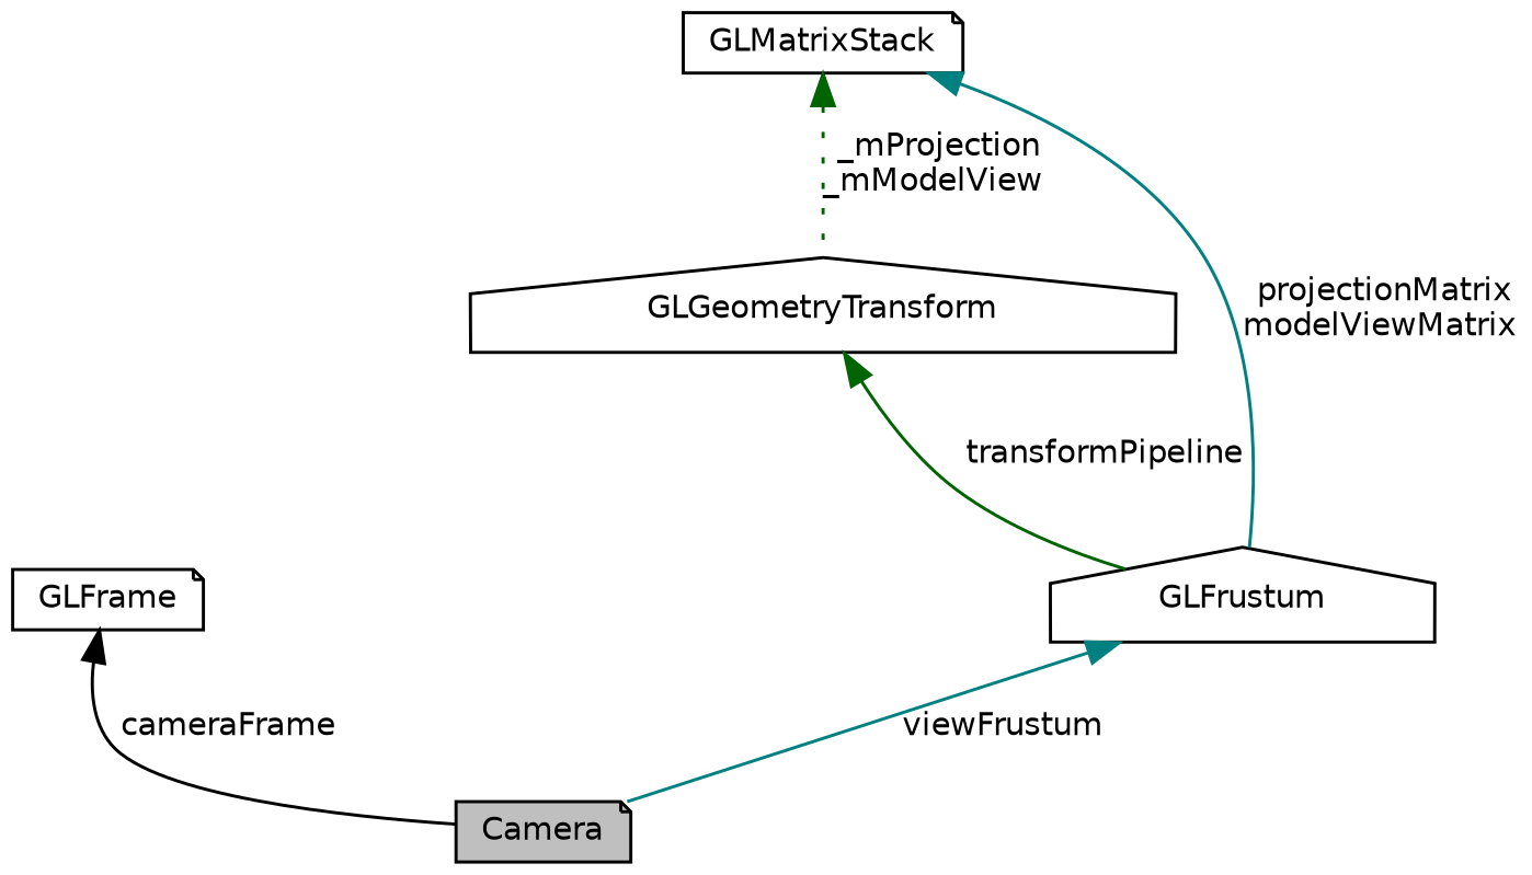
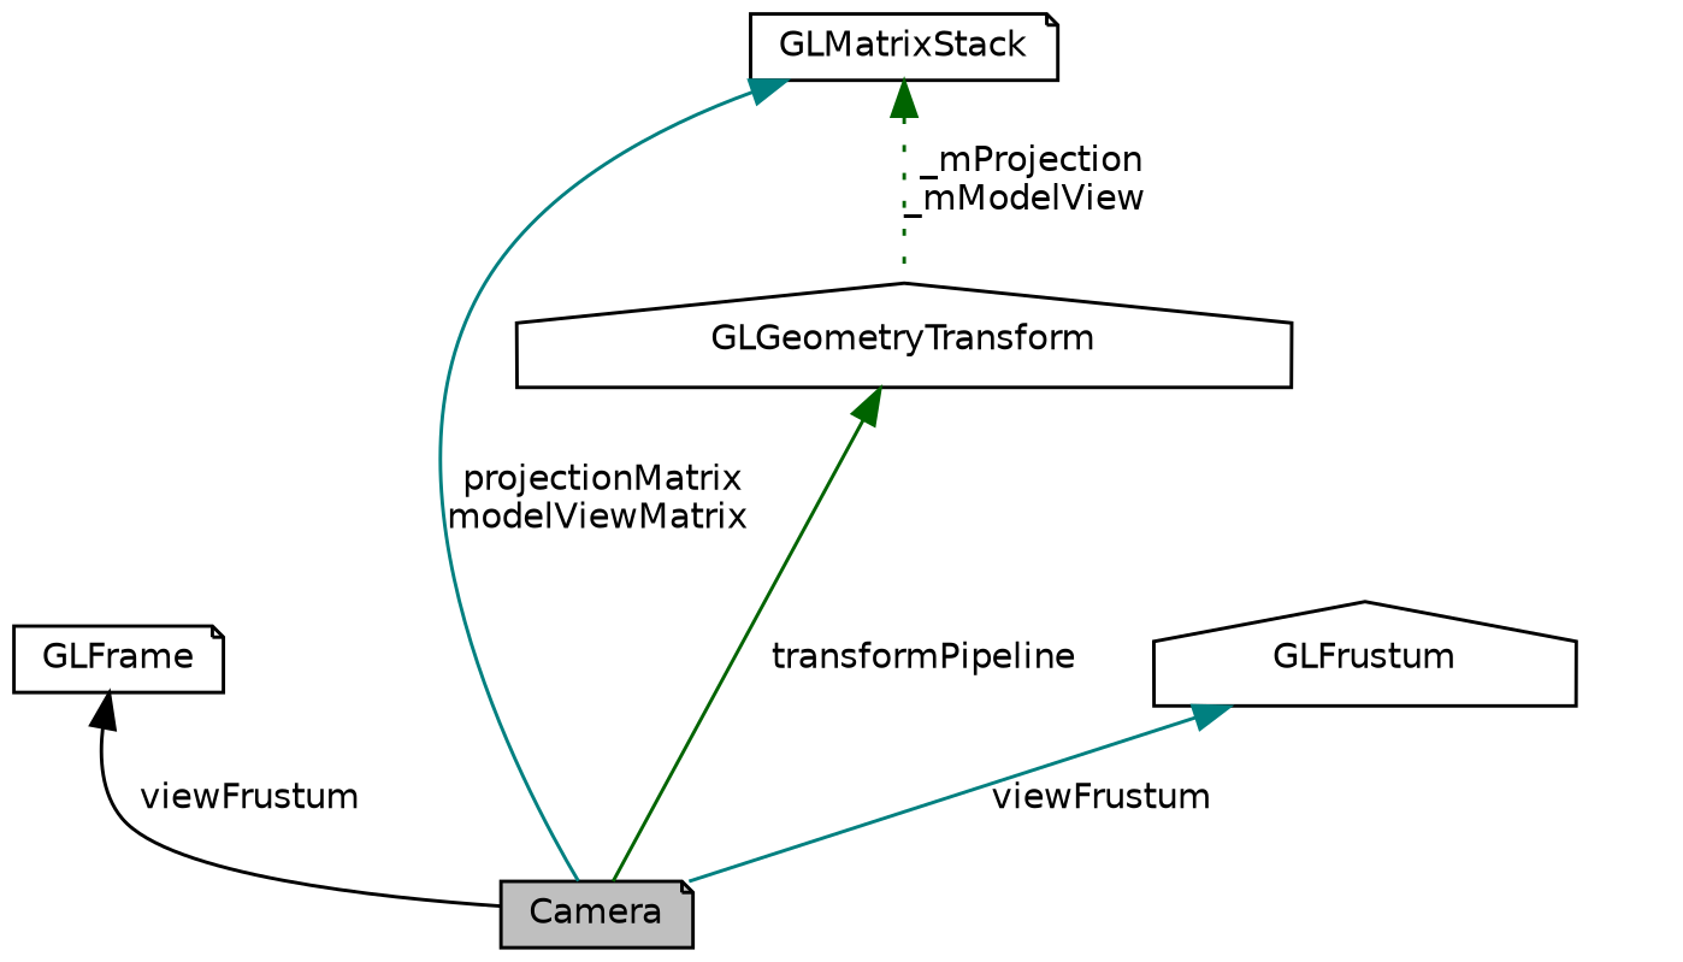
  digraph {
    node [color=black fillcolor=white fontname=Helvetica fontsize=10 shape=note style=filled]
    edge [color=darkgreen dir=back fontname=Helvetica fontsize=10 labelfontname=Helvetica labelfontsize=10 style=solid]
    n1 [fillcolor=grey75 fontcolor=black height=0.2 label=Camera width=0.4]
    n2 [height=0.2 label=GLFrame width=0.4]
    n3 [height=0.2 label=GLGeometryTransform shape=house width=0.4]
    n4 [height=0.2 label=GLMatrixStack width=0.4]
    n5 [height=0.2 label=GLFrustum shape=house width=0.4]
-   n2 -> n1 [color=black label=" cameraFrame"]
-   n3 -> n5 [label=" transformPipeline"]
-   n4 -> n5 [color=teal label=" projectionMatrix\nmodelViewMatrix"]
+   n2 -> n1 [color=black label=" viewFrustum"]
+   n3 -> n1 [label=" transformPipeline"]
+   n4 -> n1 [color=teal label=" projectionMatrix\nmodelViewMatrix"]
    n4 -> n3 [label=" _mProjection\n_mModelView" style=dotted]
    n5 -> n1 [color=teal label=" viewFrustum"]
  }
